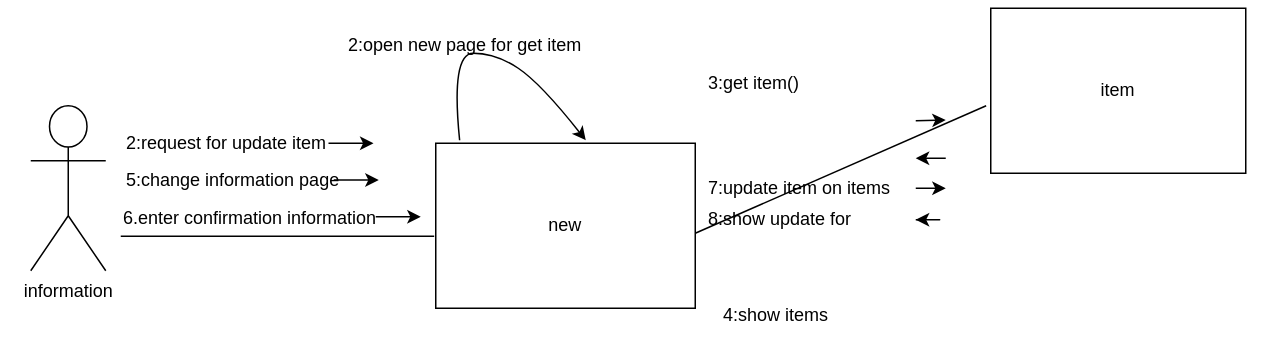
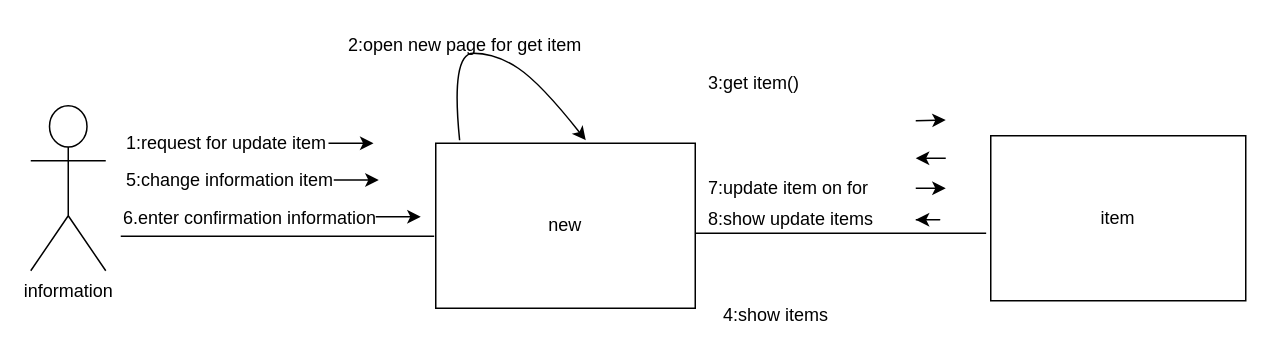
  <mxCell id="0" />
  <mxCell id="1" parent="0" />
  <mxCell id="2" value="new" style="rounded=0;whiteSpace=wrap;html=1;" parent="1" vertex="1"><mxGeometry x="290" y="95" width="173" height="110" as="geometry" /></mxCell>
- <mxCell id="3" value="item" style="rounded=0;whiteSpace=wrap;html=1;" parent="1" vertex="1"><mxGeometry x="660" y="5" width="170" height="110" as="geometry" /></mxCell>
+ <mxCell id="3" value="item" style="rounded=0;whiteSpace=wrap;html=1;" parent="1" vertex="1"><mxGeometry x="660" y="90" width="170" height="110" as="geometry" /></mxCell>
  <mxCell id="4" value="information" style="shape=umlActor;verticalLabelPosition=bottom;labelBackgroundColor=#ffffff;verticalAlign=top;html=1;outlineConnect=0;" parent="1" vertex="1"><mxGeometry x="20" y="70" width="50" height="110" as="geometry" /></mxCell>
- <mxCell id="5" value="2:request for update item " style="text;html=1;resizable=0;points=[];autosize=1;align=left;verticalAlign=top;spacingTop=-4;" parent="1" vertex="1"><mxGeometry x="82" y="85" width="150" height="20" as="geometry" /></mxCell>
+ <mxCell id="5" value="1:request for update item " style="text;html=1;resizable=0;points=[];autosize=1;align=left;verticalAlign=top;spacingTop=-4;" parent="1" vertex="1"><mxGeometry x="82" y="85" width="150" height="20" as="geometry" /></mxCell>
  <mxCell id="6" value="3:get item()" style="text;html=1;resizable=0;points=[];autosize=1;align=left;verticalAlign=top;spacingTop=-4;" parent="1" vertex="1"><mxGeometry x="470" y="45" width="70" height="20" as="geometry" /></mxCell>
  <mxCell id="7" value="" style="curved=1;endArrow=classic;html=1;exitX=0.092;exitY=-0.018;exitDx=0;exitDy=0;exitPerimeter=0;" parent="1" source="2" edge="1"><mxGeometry width="50" height="50" relative="1" as="geometry"><mxPoint x="330" y="93" as="sourcePoint" /><mxPoint x="390" y="93" as="targetPoint" /><Array as="points"><mxPoint x="300" y="35" /><mxPoint x="330" y="35" /><mxPoint x="360" y="55" /></Array></mxGeometry></mxCell>
  <mxCell id="8" value="2:open new page for get item" style="text;html=1;resizable=0;points=[];autosize=1;align=left;verticalAlign=top;spacingTop=-4;" parent="1" vertex="1"><mxGeometry x="230" y="20" width="170" height="20" as="geometry" /></mxCell>
  <mxCell id="9" value="4:show items" style="text;html=1;resizable=0;points=[];autosize=1;align=left;verticalAlign=top;spacingTop=-4;" parent="1" vertex="1"><mxGeometry x="480" y="200" width="90" height="20" as="geometry" /></mxCell>
- <mxCell id="10" value="5:change information page" style="text;html=1;resizable=0;points=[];autosize=1;align=left;verticalAlign=top;spacingTop=-4;" parent="1" vertex="1"><mxGeometry x="82" y="110" width="150" height="20" as="geometry" /></mxCell>
+ <mxCell id="10" value="5:change information item" style="text;html=1;resizable=0;points=[];autosize=1;align=left;verticalAlign=top;spacingTop=-4;" parent="1" vertex="1"><mxGeometry x="82" y="110" width="150" height="20" as="geometry" /></mxCell>
  <mxCell id="11" value="" style="endArrow=none;html=1;entryX=-0.006;entryY=0.564;entryDx=0;entryDy=0;entryPerimeter=0;" parent="1" target="2" edge="1"><mxGeometry width="50" height="50" relative="1" as="geometry"><mxPoint x="80" y="157" as="sourcePoint" /><mxPoint x="280" y="115" as="targetPoint" /></mxGeometry></mxCell>
  <mxCell id="12" value="6.enter confirmation information" style="text;html=1;resizable=0;points=[];autosize=1;align=left;verticalAlign=top;spacingTop=-4;" parent="1" vertex="1"><mxGeometry x="80" y="135" width="180" height="20" as="geometry" /></mxCell>
  <mxCell id="13" value="" style="endArrow=classic;html=1;" parent="1" edge="1"><mxGeometry width="50" height="50" relative="1" as="geometry"><mxPoint x="218.5" y="95" as="sourcePoint" /><mxPoint x="248.5" y="95" as="targetPoint" /></mxGeometry></mxCell>
  <mxCell id="14" value="" style="endArrow=classic;html=1;" parent="1" edge="1"><mxGeometry width="50" height="50" relative="1" as="geometry"><mxPoint x="222" y="119.5" as="sourcePoint" /><mxPoint x="252" y="119.5" as="targetPoint" /></mxGeometry></mxCell>
  <mxCell id="15" value="" style="endArrow=classic;html=1;" parent="1" edge="1"><mxGeometry width="50" height="50" relative="1" as="geometry"><mxPoint x="250" y="144" as="sourcePoint" /><mxPoint x="280" y="144" as="targetPoint" /></mxGeometry></mxCell>
  <mxCell id="16" value="" style="endArrow=none;html=1;entryX=-0.018;entryY=0.591;entryDx=0;entryDy=0;entryPerimeter=0;" parent="1" target="3" edge="1"><mxGeometry width="50" height="50" relative="1" as="geometry"><mxPoint x="463" y="155" as="sourcePoint" /><mxPoint x="520" y="135" as="targetPoint" /></mxGeometry></mxCell>
  <mxCell id="17" value="" style="endArrow=classic;html=1;" parent="1" edge="1"><mxGeometry width="50" height="50" relative="1" as="geometry"><mxPoint x="610" y="146" as="sourcePoint" /><mxPoint x="610" y="146" as="targetPoint" /><Array as="points"><mxPoint x="630" y="146" /></Array></mxGeometry></mxCell>
- <mxCell id="18" value="7:update item on items" style="text;html=1;resizable=0;points=[];autosize=1;align=left;verticalAlign=top;spacingTop=-4;" parent="1" vertex="1"><mxGeometry x="470" y="115" width="130" height="20" as="geometry" /></mxCell>
+ <mxCell id="18" value="7:update item on for" style="text;html=1;resizable=0;points=[];autosize=1;align=left;verticalAlign=top;spacingTop=-4;" parent="1" vertex="1"><mxGeometry x="470" y="115" width="130" height="20" as="geometry" /></mxCell>
  <mxCell id="19" value="" style="endArrow=classic;html=1;" parent="1" edge="1"><mxGeometry width="50" height="50" relative="1" as="geometry"><mxPoint x="610" y="80" as="sourcePoint" /><mxPoint x="630" y="79.5" as="targetPoint" /></mxGeometry></mxCell>
- <mxCell id="20" value="8:show update for" style="text;html=1;resizable=0;points=[];autosize=1;align=left;verticalAlign=top;spacingTop=-4;" parent="1" vertex="1"><mxGeometry x="470" y="136" width="120" height="20" as="geometry" /></mxCell>
+ <mxCell id="20" value="8:show update items" style="text;html=1;resizable=0;points=[];autosize=1;align=left;verticalAlign=top;spacingTop=-4;" parent="1" vertex="1"><mxGeometry x="470" y="136" width="120" height="20" as="geometry" /></mxCell>
  <mxCell id="21" value="" style="endArrow=classic;html=1;" parent="1" edge="1"><mxGeometry width="50" height="50" relative="1" as="geometry"><mxPoint x="610" y="125" as="sourcePoint" /><mxPoint x="630" y="125" as="targetPoint" /></mxGeometry></mxCell>
  <mxCell id="22" value="" style="endArrow=classic;html=1;" parent="1" edge="1"><mxGeometry width="50" height="50" relative="1" as="geometry"><mxPoint x="630" y="105" as="sourcePoint" /><mxPoint x="610" y="105" as="targetPoint" /><Array as="points" /></mxGeometry></mxCell>
